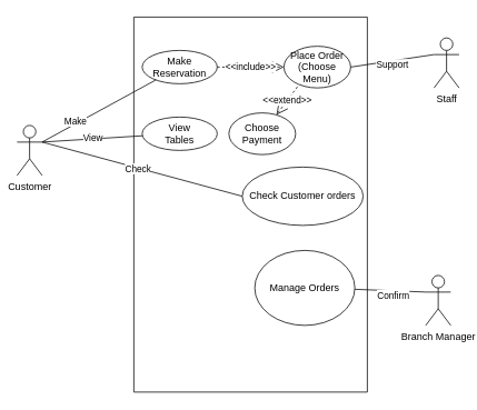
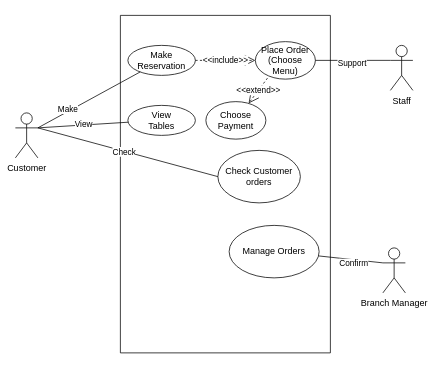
  <mxCell id="0" />
  <mxCell id="1" parent="0" />
  <mxCell id="2" value="Customer" style="shape=umlActor;verticalLabelPosition=bottom;verticalAlign=top;html=1;outlineConnect=0;" vertex="1" parent="1"><mxGeometry x="20" y="150" width="30" height="60" as="geometry" /></mxCell>
  <mxCell id="3" value="Branch Manager" style="shape=umlActor;verticalLabelPosition=bottom;verticalAlign=top;html=1;outlineConnect=0;" vertex="1" parent="1"><mxGeometry x="510" y="330" width="30" height="60" as="geometry" /></mxCell>
- <mxCell id="4" value="Staff" style="shape=umlActor;verticalLabelPosition=bottom;verticalAlign=top;html=1;outlineConnect=0;" vertex="1" parent="1"><mxGeometry x="520" y="45" width="30" height="60" as="geometry" /></mxCell>
+ <mxCell id="4" value="Staff" style="shape=umlActor;verticalLabelPosition=bottom;verticalAlign=top;html=1;outlineConnect=0;" vertex="1" parent="1"><mxGeometry x="520" y="60" width="30" height="60" as="geometry" /></mxCell>
  <mxCell id="5" value="" style="swimlane;startSize=0;" vertex="1" parent="1"><mxGeometry x="160" width="280" height="450" as="geometry" y="20"><mxRectangle x="280" y="10" width="50" height="40" as="alternateBounds" /></mxGeometry></mxCell>
  <mxCell id="6" value="Make Reservation" style="ellipse;whiteSpace=wrap;html=1;" vertex="1" parent="5"><mxGeometry x="10" y="40" width="90" height="40" as="geometry" /></mxCell>
  <mxCell id="7" value="Choose Payment" style="ellipse;whiteSpace=wrap;html=1;" vertex="1" parent="5"><mxGeometry x="114" y="115" width="80" height="50" as="geometry" /></mxCell>
- <mxCell id="8" value="Manage Orders" style="ellipse;whiteSpace=wrap;html=1;" vertex="1" parent="5"><mxGeometry x="145" y="280" width="120" height="90" as="geometry" /></mxCell>
+ <mxCell id="8" value="Manage Orders" style="ellipse;whiteSpace=wrap;html=1;" vertex="1" parent="5"><mxGeometry x="145" y="280" width="120" height="70" as="geometry" /></mxCell>
  <mxCell id="9" value="Place Order (Choose Menu)" style="ellipse;whiteSpace=wrap;html=1;" vertex="1" parent="5"><mxGeometry x="180" y="35" width="80" height="50" as="geometry" /></mxCell>
  <mxCell id="10" value="&amp;lt;&amp;lt;include&amp;gt;&amp;gt;" style="endArrow=open;endSize=12;dashed=1;html=1;rounded=0;exitX=1;exitY=0.5;exitDx=0;exitDy=0;entryX=0;entryY=0.5;entryDx=0;entryDy=0;" edge="1" parent="5" source="6" target="9"><mxGeometry width="160" relative="1" as="geometry"><mxPoint x="150" y="350" as="sourcePoint" /><mxPoint x="150" y="300" as="targetPoint" /><Array as="points" /></mxGeometry></mxCell>
  <mxCell id="11" value="&amp;lt;&amp;lt;extend&amp;gt;&amp;gt;" style="endArrow=open;endSize=12;dashed=1;html=1;rounded=0;exitX=0.202;exitY=0.973;exitDx=0;exitDy=0;exitPerimeter=0;" edge="1" parent="5" source="9" target="7"><mxGeometry width="160" relative="1" as="geometry"><mxPoint x="134" y="65" as="sourcePoint" /><mxPoint x="200" y="65" as="targetPoint" /><Array as="points" /></mxGeometry></mxCell>
  <mxCell id="12" value="View&lt;div&gt;Tables&lt;/div&gt;" style="ellipse;whiteSpace=wrap;html=1;" vertex="1" parent="5"><mxGeometry x="10" y="120" width="90" height="40" as="geometry" /></mxCell>
- <mxCell id="13" value="Check Customer orders" style="ellipse;whiteSpace=wrap;html=1;" vertex="1" parent="5"><mxGeometry x="130" y="180" width="145" height="70" as="geometry" /></mxCell>
+ <mxCell id="13" value="Check Customer orders" style="ellipse;whiteSpace=wrap;html=1;" vertex="1" parent="5"><mxGeometry x="130" y="180" width="110" height="70" as="geometry" /></mxCell>
  <mxCell id="14" value="" style="endArrow=none;html=1;rounded=0;exitX=1;exitY=0.333;exitDx=0;exitDy=0;exitPerimeter=0;" edge="1" parent="1" source="2" target="6"><mxGeometry width="50" height="50" relative="1" as="geometry"><mxPoint x="80" y="180" as="sourcePoint" /><mxPoint x="290" y="220" as="targetPoint" /><Array as="points" /></mxGeometry></mxCell>
  <mxCell id="15" value="Make" style="edgeLabel;html=1;align=center;verticalAlign=middle;resizable=0;points=[];" vertex="1" connectable="0" parent="14"><mxGeometry x="0.001" y="3" relative="1" as="geometry"><mxPoint x="-28" y="15" as="offset" /></mxGeometry></mxCell>
  <mxCell id="16" value="" style="endArrow=none;html=1;rounded=0;entryX=1;entryY=0.333;entryDx=0;entryDy=0;entryPerimeter=0;" edge="1" parent="1" source="12" target="2"><mxGeometry width="50" height="50" relative="1" as="geometry"><mxPoint x="280" y="270" as="sourcePoint" /><mxPoint x="330" y="220" as="targetPoint" /></mxGeometry></mxCell>
  <mxCell id="17" value="View" style="edgeLabel;html=1;align=center;verticalAlign=middle;resizable=0;points=[];" vertex="1" connectable="0" parent="16"><mxGeometry x="-0.012" y="-2" relative="1" as="geometry"><mxPoint as="offset" /></mxGeometry></mxCell>
  <mxCell id="18" value="" style="endArrow=none;html=1;rounded=0;entryX=0;entryY=0.333;entryDx=0;entryDy=0;entryPerimeter=0;" edge="1" parent="1" source="8" target="3"><mxGeometry width="50" height="50" relative="1" as="geometry"><mxPoint x="280" y="350" as="sourcePoint" /><mxPoint x="330" y="300" as="targetPoint" /></mxGeometry></mxCell>
  <mxCell id="19" value="Confirm" style="edgeLabel;html=1;align=center;verticalAlign=middle;resizable=0;points=[];" vertex="1" connectable="0" parent="18"><mxGeometry x="-0.08" y="3" relative="1" as="geometry"><mxPoint x="6" y="8" as="offset" /></mxGeometry></mxCell>
  <mxCell id="20" value="" style="endArrow=none;html=1;rounded=0;exitX=1;exitY=0.5;exitDx=0;exitDy=0;entryX=0;entryY=0.333;entryDx=0;entryDy=0;entryPerimeter=0;" edge="1" parent="1" source="9" target="4"><mxGeometry width="50" height="50" relative="1" as="geometry"><mxPoint x="280" y="430" as="sourcePoint" /><mxPoint x="530" y="300" as="targetPoint" /></mxGeometry></mxCell>
  <mxCell id="21" value="Support" style="edgeLabel;html=1;align=center;verticalAlign=middle;resizable=0;points=[];" vertex="1" connectable="0" parent="20"><mxGeometry x="-0.035" y="-4" relative="1" as="geometry"><mxPoint as="offset" /></mxGeometry></mxCell>
  <mxCell id="22" value="" style="endArrow=none;html=1;rounded=0;entryX=1;entryY=0.333;entryDx=0;entryDy=0;entryPerimeter=0;exitX=0;exitY=0.5;exitDx=0;exitDy=0;" edge="1" parent="1" source="13" target="2"><mxGeometry width="50" height="50" relative="1" as="geometry"><mxPoint x="400" y="310" as="sourcePoint" /><mxPoint x="450" y="260" as="targetPoint" /></mxGeometry></mxCell>
  <mxCell id="23" value="Check" style="edgeLabel;html=1;align=center;verticalAlign=middle;resizable=0;points=[];" vertex="1" connectable="0" parent="22"><mxGeometry x="0.046" y="1" relative="1" as="geometry"><mxPoint as="offset" /></mxGeometry></mxCell>
